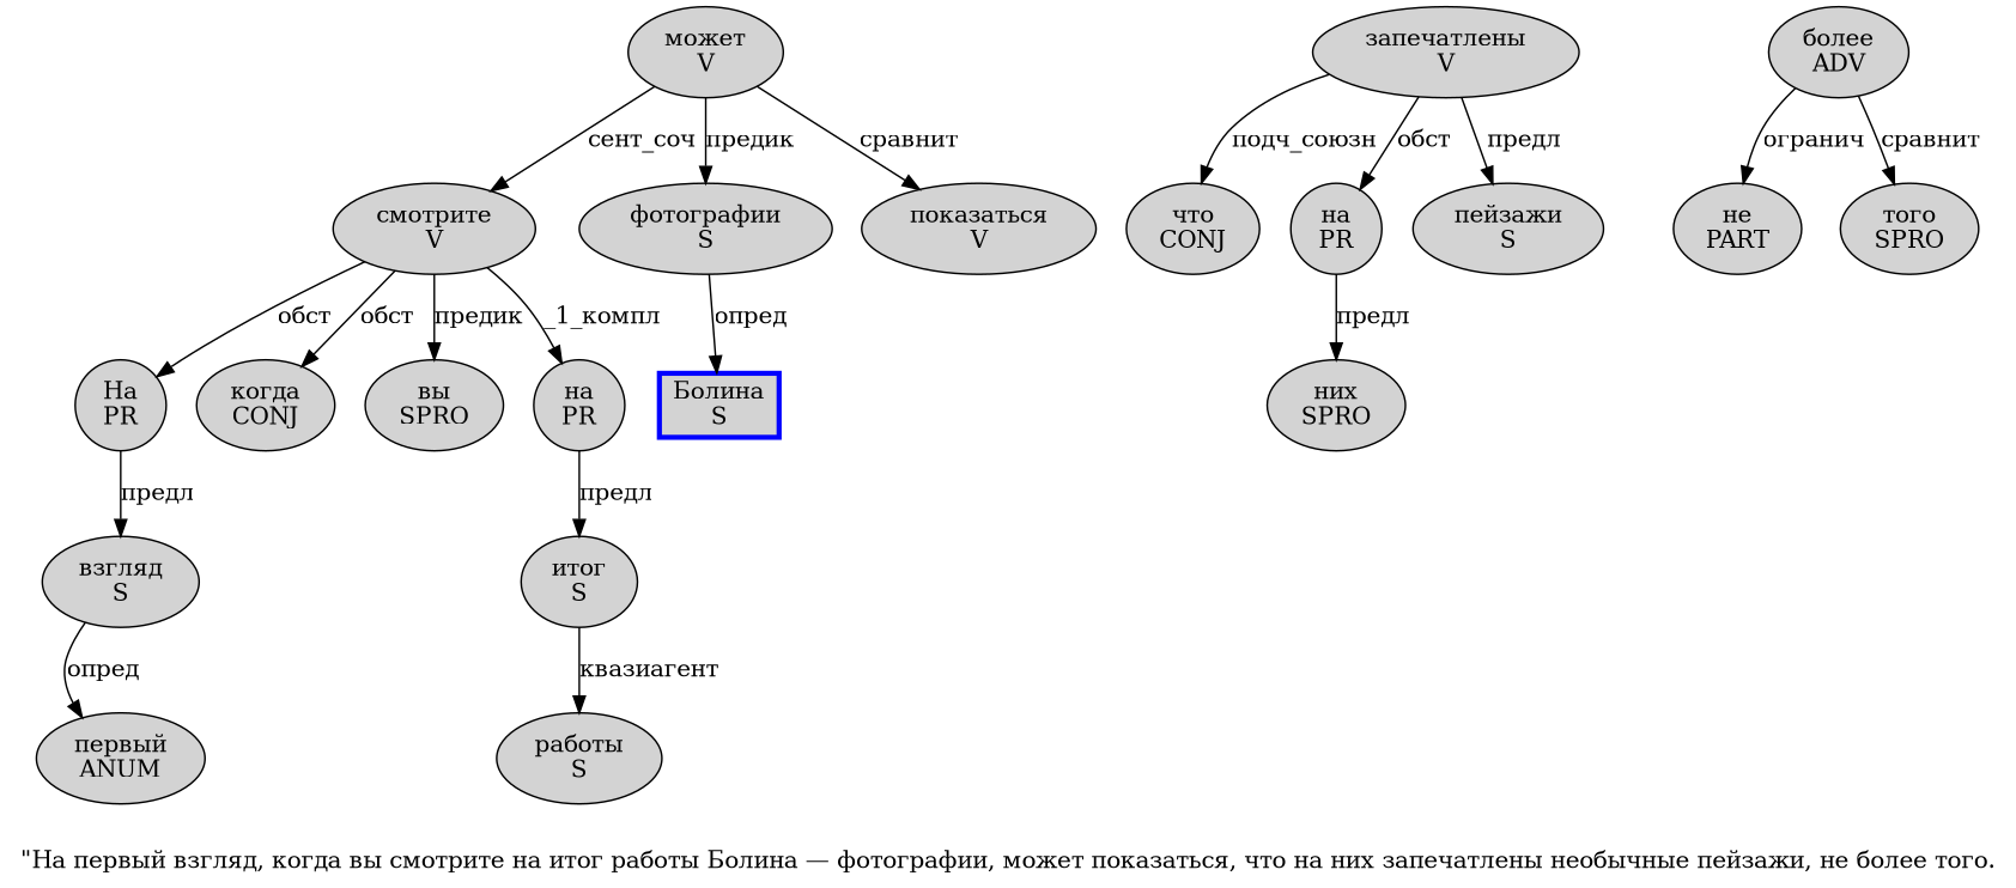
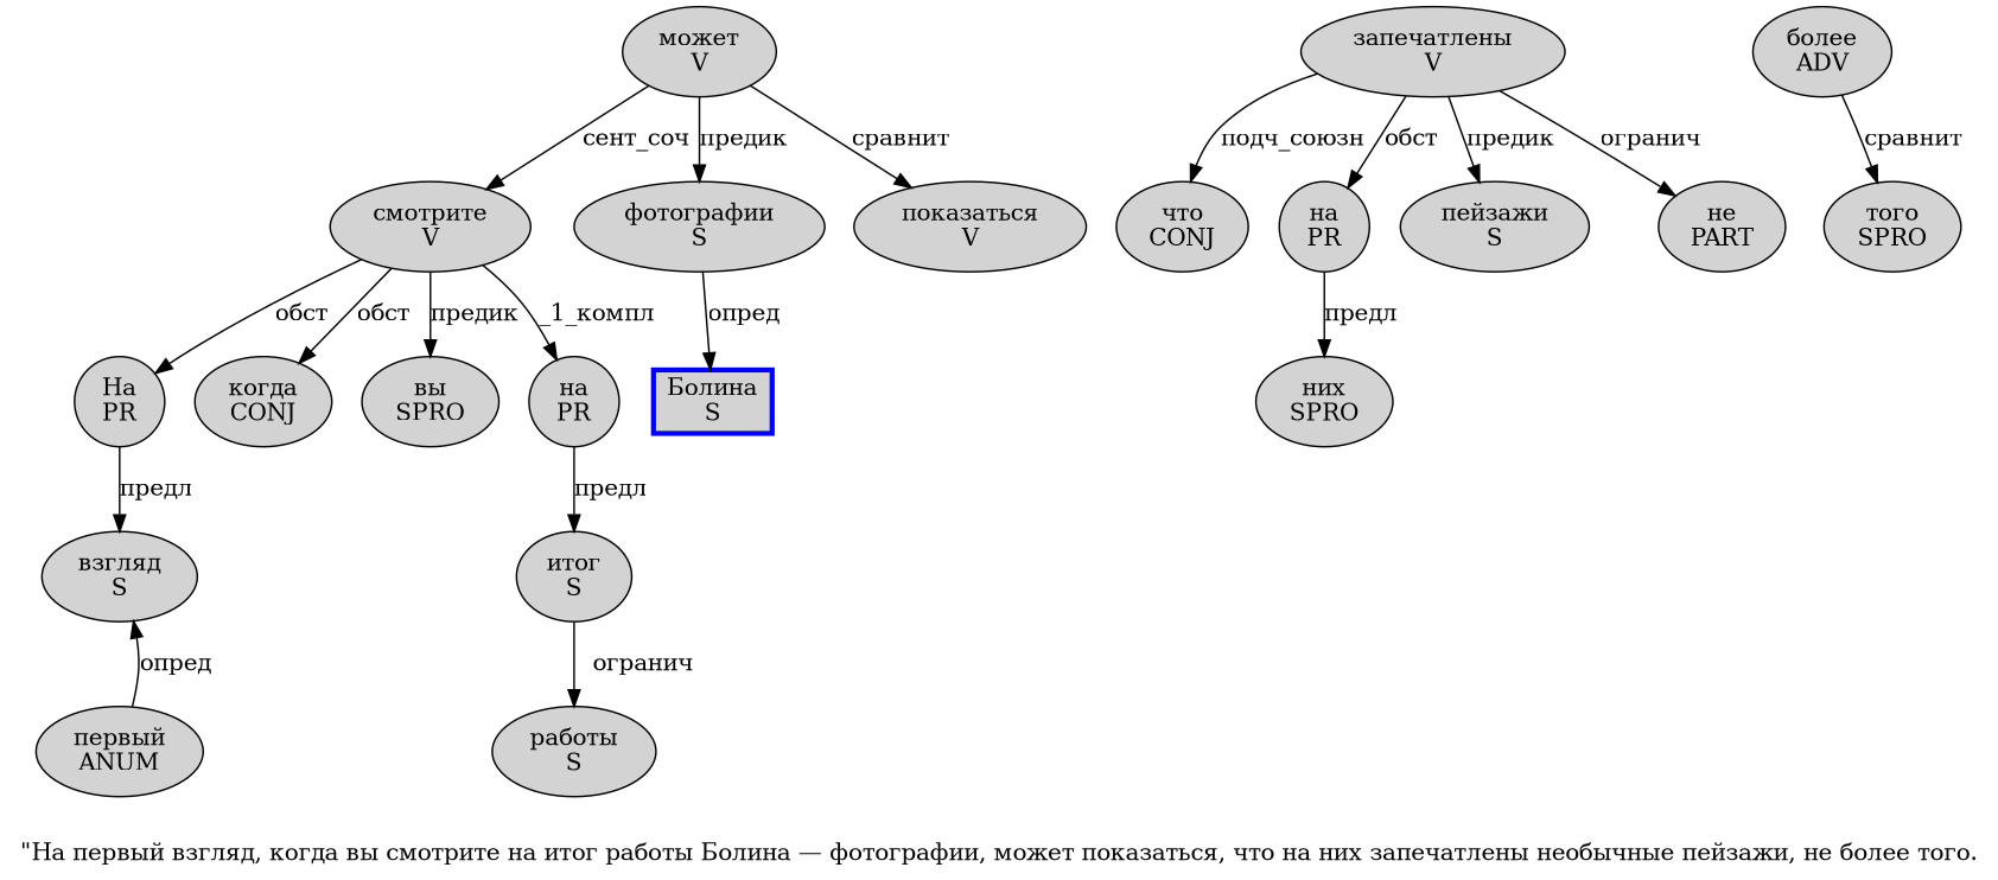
  digraph {
    label="\"На первый взгляд, когда вы смотрите на итог работы Болина — фотографии, может показаться, что на них запечатлены необычные пейзажи, не более того."
    node [fillcolor=lightgray penwidth=1 shape=ellipse style=filled]
    n1 [label="На\nPR"]
    n2 [label="взгляд\nS"]
    n3 [label="первый\nANUM"]
    n4 [label="когда\nCONJ"]
    n5 [label="вы\nSPRO"]
    n6 [label="смотрите\nV"]
    n7 [label="на\nPR"]
    n8 [label="итог\nS"]
    n9 [label="может\nV"]
    n10 [label="фотографии\nS"]
    n11 [label="показаться\nV"]
    n12 [label="работы\nS"]
    n13 [color=blue label="Болина\nS" penwidth=3 shape=box]
    n14 [label="что\nCONJ"]
    n15 [label="запечатлены\nV"]
    n16 [label="на\nPR"]
    n17 [label="пейзажи\nS"]
    n18 [label="них\nSPRO"]
    n19 [label="не\nPART"]
    n20 [label="более\nADV"]
    n21 [label="того\nSPRO"]
    n1 -> n2 [label="предл"]
-   n2 -> n3 [label="опред"]
+   n3 -> n2 [label="опред"]
    n6 -> n1 [label="обст"]
    n6 -> n4 [label="обст"]
    n6 -> n5 [label="предик"]
    n6 -> n7 [label="_1_компл"]
    n7 -> n8 [label="предл"]
-   n8 -> n12 [label="квазиагент"]
+   n8 -> n12 [label="огранич"]
    n9 -> n6 [label="сент_соч"]
    n9 -> n10 [label="предик"]
    n9 -> n11 [label="сравнит"]
    n10 -> n13 [label="опред"]
    n15 -> n14 [label="подч_союзн"]
    n15 -> n16 [label="обст"]
-   n15 -> n17 [label="предл"]
+   n15 -> n17 [label="предик"]
    n16 -> n18 [label="предл"]
-   n20 -> n19 [label="огранич"]
+   n15 -> n19 [label="огранич"]
    n20 -> n21 [label="сравнит"]
  }
